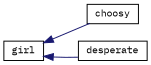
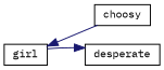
  digraph {
    fontname="IBM Plex Mono"
    rankdir=LR
    node [color=black fillcolor=white fontname="IBM Plex Mono" fontsize=10 shape=record style=filled]
    edge [color=midnightblue dir=back fontname="IBM Plex Mono" fontsize=10 labelfontname=Helvetica labelfontsize=10 style=solid]
    n1 [height=0.2 label=girl width=0.4]
    n2 [height=0.2 label=choosy width=0.4]
    n3 [height=0.2 label=desperate width=0.4]
    n1 -> n2
-   n1 -> n3
+   n3 -> n1
  }
